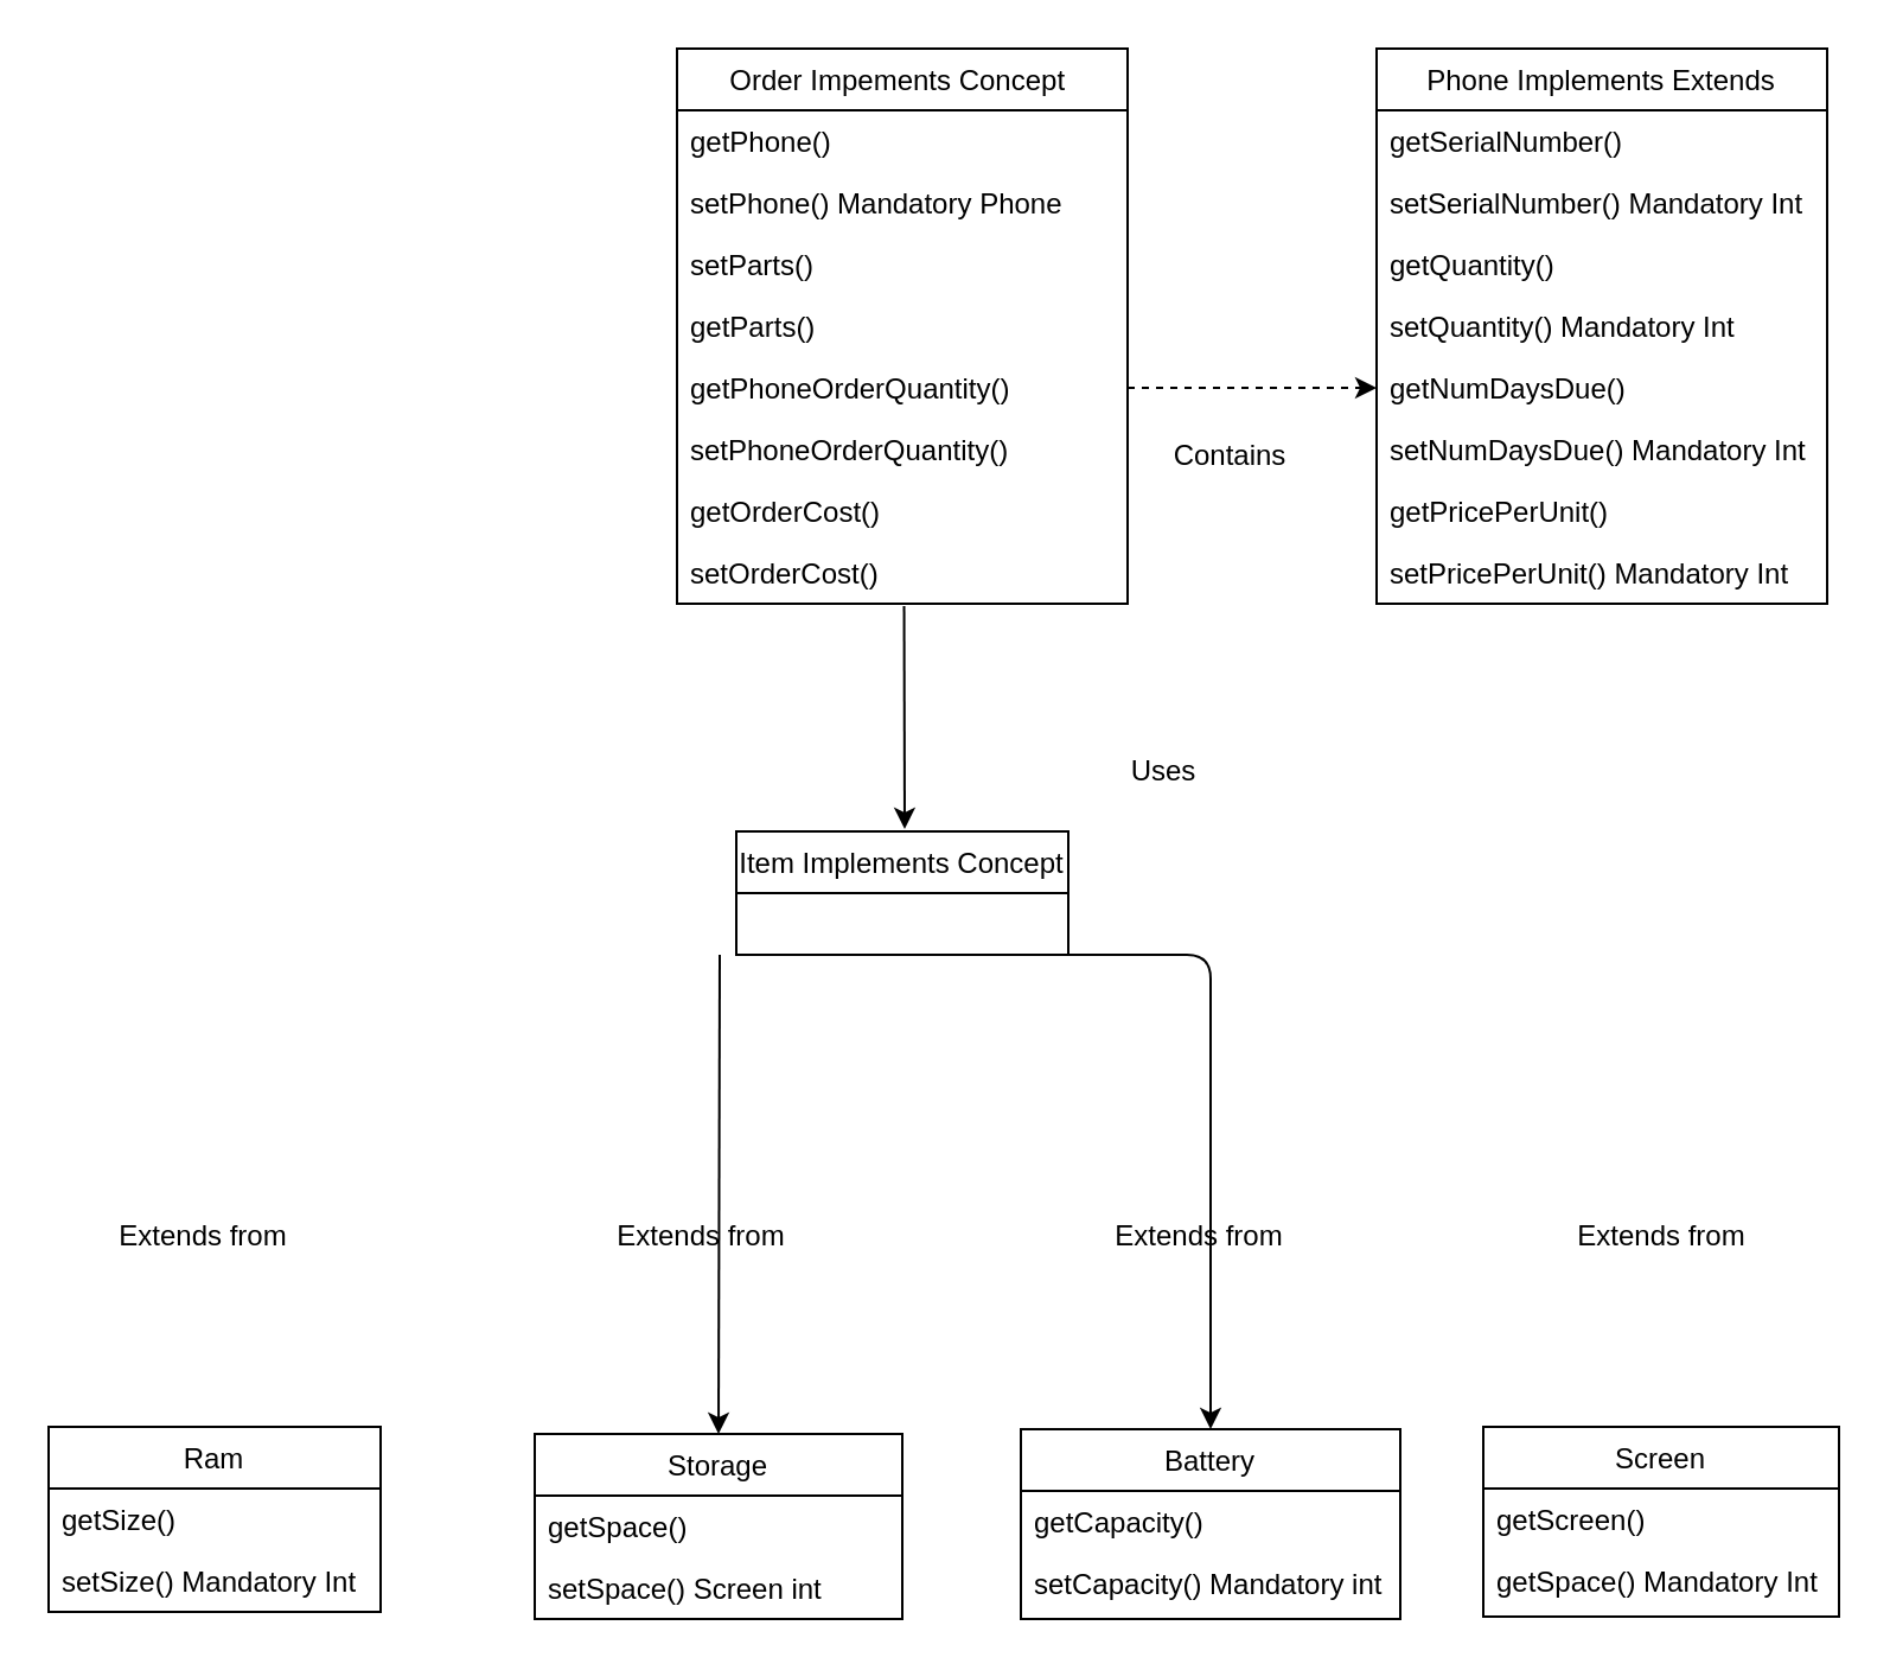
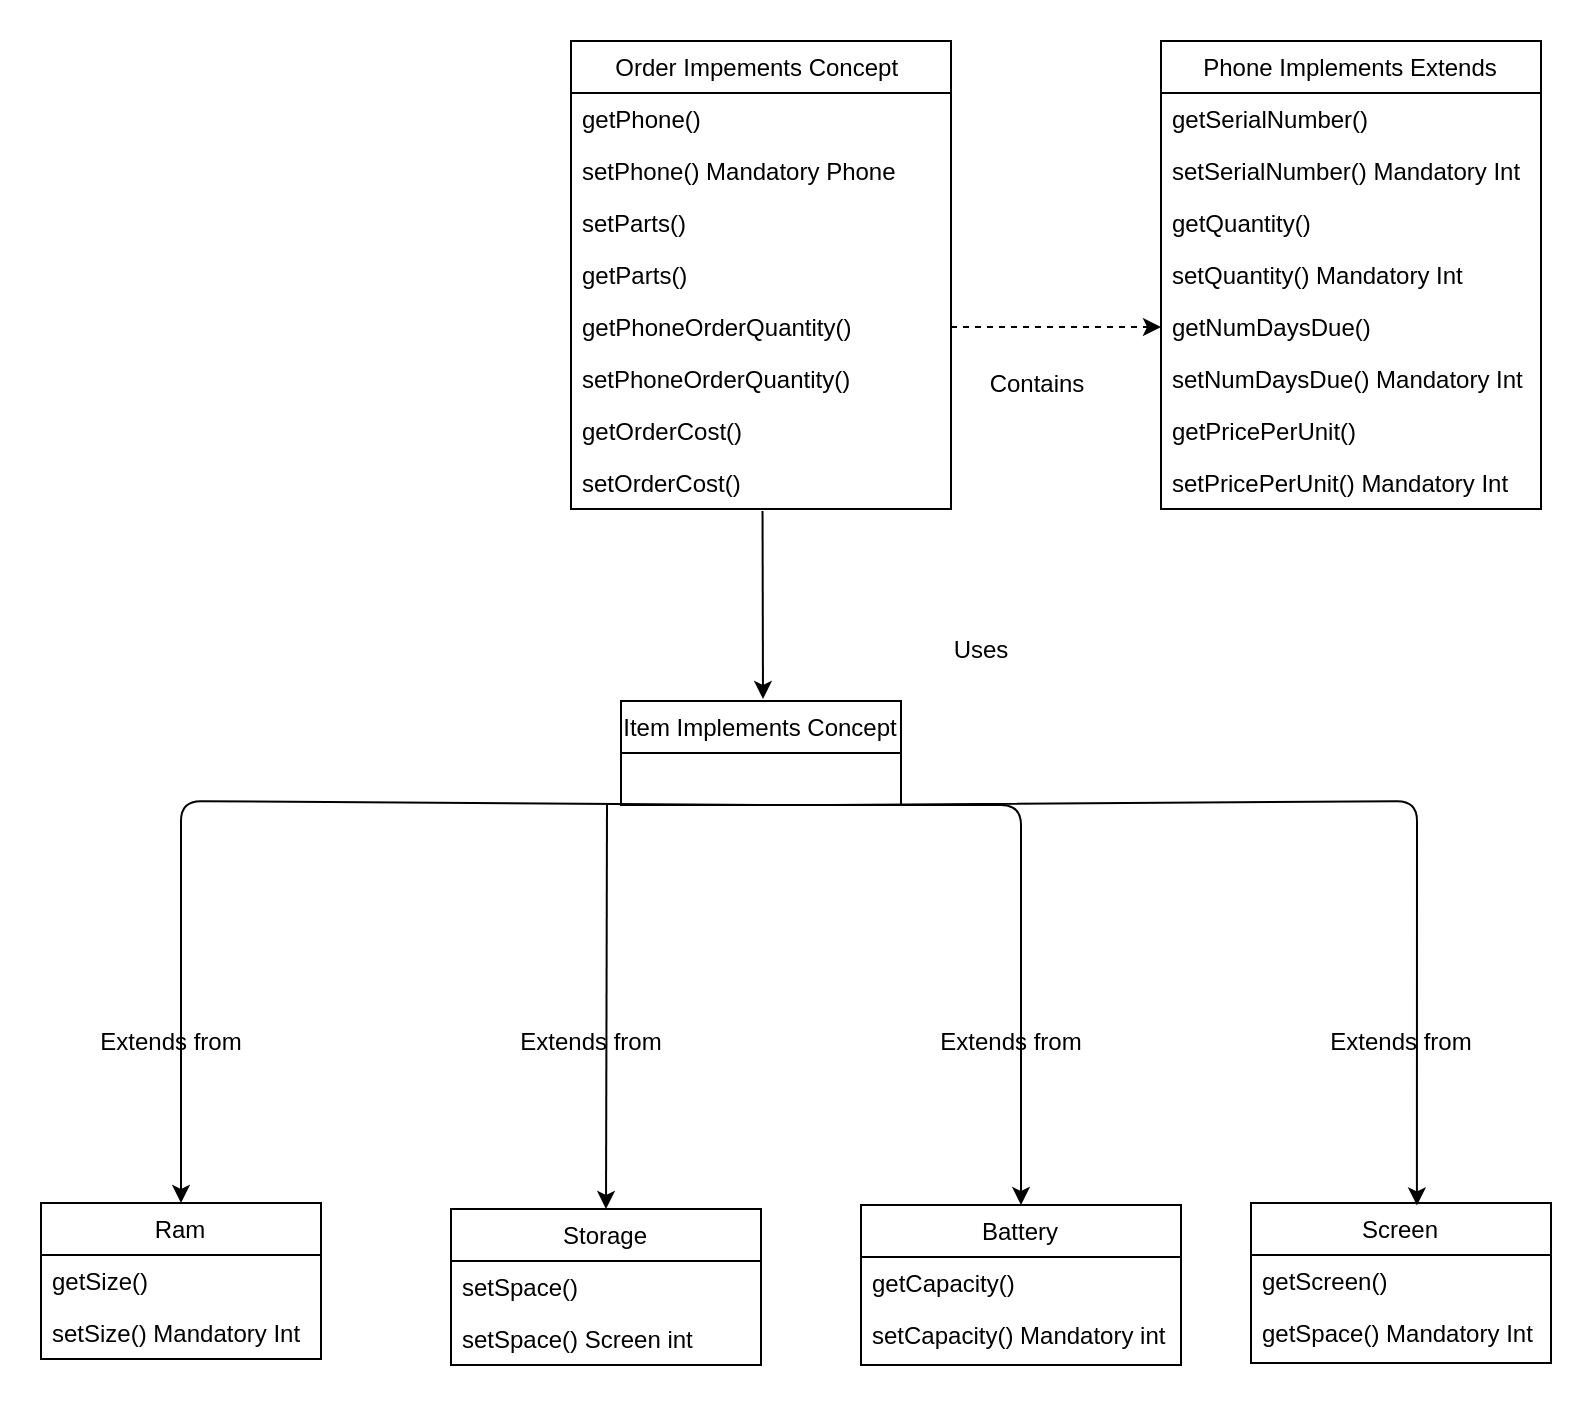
  <mxCell id="0" />
  <mxCell id="1" parent="0" />
  <mxCell id="2" value="Order Impements Concept " style="swimlane;fontStyle=0;childLayout=stackLayout;horizontal=1;startSize=26;fillColor=none;horizontalStack=0;resizeParent=1;resizeParentMax=0;resizeLast=0;collapsible=1;marginBottom=0;" vertex="1" parent="1"><mxGeometry x="285" y="20" width="190" height="234" as="geometry" /></mxCell>
  <mxCell id="3" value="getPhone()" style="text;strokeColor=none;fillColor=none;align=left;verticalAlign=top;spacingLeft=4;spacingRight=4;overflow=hidden;rotatable=0;points=[[0,0.5],[1,0.5]];portConstraint=eastwest;" vertex="1" parent="2"><mxGeometry y="26" width="190" height="26" as="geometry" /></mxCell>
  <mxCell id="4" value="setPhone() Mandatory Phone" style="text;strokeColor=none;fillColor=none;align=left;verticalAlign=top;spacingLeft=4;spacingRight=4;overflow=hidden;rotatable=0;points=[[0,0.5],[1,0.5]];portConstraint=eastwest;" vertex="1" parent="2"><mxGeometry y="52" width="190" height="26" as="geometry" /></mxCell>
  <mxCell id="5" value="setParts()" style="text;strokeColor=none;fillColor=none;align=left;verticalAlign=top;spacingLeft=4;spacingRight=4;overflow=hidden;rotatable=0;points=[[0,0.5],[1,0.5]];portConstraint=eastwest;" vertex="1" parent="2"><mxGeometry y="78" width="190" height="26" as="geometry" /></mxCell>
  <mxCell id="6" value="getParts()" style="text;strokeColor=none;fillColor=none;align=left;verticalAlign=top;spacingLeft=4;spacingRight=4;overflow=hidden;rotatable=0;points=[[0,0.5],[1,0.5]];portConstraint=eastwest;" vertex="1" parent="2"><mxGeometry y="104" width="190" height="26" as="geometry" /></mxCell>
  <mxCell id="7" value="getPhoneOrderQuantity()" style="text;strokeColor=none;fillColor=none;align=left;verticalAlign=top;spacingLeft=4;spacingRight=4;overflow=hidden;rotatable=0;points=[[0,0.5],[1,0.5]];portConstraint=eastwest;" vertex="1" parent="2"><mxGeometry y="130" width="190" height="26" as="geometry" /></mxCell>
  <mxCell id="8" value="setPhoneOrderQuantity()" style="text;strokeColor=none;fillColor=none;align=left;verticalAlign=top;spacingLeft=4;spacingRight=4;overflow=hidden;rotatable=0;points=[[0,0.5],[1,0.5]];portConstraint=eastwest;" vertex="1" parent="2"><mxGeometry y="156" width="190" height="26" as="geometry" /></mxCell>
  <mxCell id="9" value="getOrderCost()&#10;" style="text;strokeColor=none;fillColor=none;align=left;verticalAlign=top;spacingLeft=4;spacingRight=4;overflow=hidden;rotatable=0;points=[[0,0.5],[1,0.5]];portConstraint=eastwest;" vertex="1" parent="2"><mxGeometry y="182" width="190" height="26" as="geometry" /></mxCell>
  <mxCell id="10" value="setOrderCost()&#10;" style="text;strokeColor=none;fillColor=none;align=left;verticalAlign=top;spacingLeft=4;spacingRight=4;overflow=hidden;rotatable=0;points=[[0,0.5],[1,0.5]];portConstraint=eastwest;" vertex="1" parent="2"><mxGeometry y="208" width="190" height="26" as="geometry" /></mxCell>
  <mxCell id="11" value="Phone Implements Extends" style="swimlane;fontStyle=0;childLayout=stackLayout;horizontal=1;startSize=26;fillColor=none;horizontalStack=0;resizeParent=1;resizeParentMax=0;resizeLast=0;collapsible=1;marginBottom=0;" vertex="1" parent="1"><mxGeometry x="580" y="20" width="190" height="234" as="geometry" /></mxCell>
  <mxCell id="12" value="getSerialNumber()" style="text;strokeColor=none;fillColor=none;align=left;verticalAlign=top;spacingLeft=4;spacingRight=4;overflow=hidden;rotatable=0;points=[[0,0.5],[1,0.5]];portConstraint=eastwest;" vertex="1" parent="11"><mxGeometry y="26" width="190" height="26" as="geometry" /></mxCell>
  <mxCell id="13" value="setSerialNumber() Mandatory Int" style="text;strokeColor=none;fillColor=none;align=left;verticalAlign=top;spacingLeft=4;spacingRight=4;overflow=hidden;rotatable=0;points=[[0,0.5],[1,0.5]];portConstraint=eastwest;" vertex="1" parent="11"><mxGeometry y="52" width="190" height="26" as="geometry" /></mxCell>
  <mxCell id="14" value="getQuantity()&#10;" style="text;strokeColor=none;fillColor=none;align=left;verticalAlign=top;spacingLeft=4;spacingRight=4;overflow=hidden;rotatable=0;points=[[0,0.5],[1,0.5]];portConstraint=eastwest;" vertex="1" parent="11"><mxGeometry y="78" width="190" height="26" as="geometry" /></mxCell>
  <mxCell id="15" value="setQuantity() Mandatory Int&#10;" style="text;strokeColor=none;fillColor=none;align=left;verticalAlign=top;spacingLeft=4;spacingRight=4;overflow=hidden;rotatable=0;points=[[0,0.5],[1,0.5]];portConstraint=eastwest;" vertex="1" parent="11"><mxGeometry y="104" width="190" height="26" as="geometry" /></mxCell>
  <mxCell id="16" value="getNumDaysDue()&#10;" style="text;strokeColor=none;fillColor=none;align=left;verticalAlign=top;spacingLeft=4;spacingRight=4;overflow=hidden;rotatable=0;points=[[0,0.5],[1,0.5]];portConstraint=eastwest;" vertex="1" parent="11"><mxGeometry y="130" width="190" height="26" as="geometry" /></mxCell>
  <mxCell id="17" value="setNumDaysDue() Mandatory Int&#10;" style="text;strokeColor=none;fillColor=none;align=left;verticalAlign=top;spacingLeft=4;spacingRight=4;overflow=hidden;rotatable=0;points=[[0,0.5],[1,0.5]];portConstraint=eastwest;" vertex="1" parent="11"><mxGeometry y="156" width="190" height="26" as="geometry" /></mxCell>
  <mxCell id="18" value="getPricePerUnit()" style="text;strokeColor=none;fillColor=none;align=left;verticalAlign=top;spacingLeft=4;spacingRight=4;overflow=hidden;rotatable=0;points=[[0,0.5],[1,0.5]];portConstraint=eastwest;" vertex="1" parent="11"><mxGeometry y="182" width="190" height="26" as="geometry" /></mxCell>
  <mxCell id="19" value="setPricePerUnit() Mandatory Int" style="text;strokeColor=none;fillColor=none;align=left;verticalAlign=top;spacingLeft=4;spacingRight=4;overflow=hidden;rotatable=0;points=[[0,0.5],[1,0.5]];portConstraint=eastwest;" vertex="1" parent="11"><mxGeometry y="208" width="190" height="26" as="geometry" /></mxCell>
  <mxCell id="20" value="Screen" style="swimlane;fontStyle=0;childLayout=stackLayout;horizontal=1;startSize=26;fillColor=none;horizontalStack=0;resizeParent=1;resizeParentMax=0;resizeLast=0;collapsible=1;marginBottom=0;" vertex="1" parent="1"><mxGeometry x="625" y="601" width="150" height="80" as="geometry" /></mxCell>
  <mxCell id="21" value="getScreen()" style="text;strokeColor=none;fillColor=none;align=left;verticalAlign=top;spacingLeft=4;spacingRight=4;overflow=hidden;rotatable=0;points=[[0,0.5],[1,0.5]];portConstraint=eastwest;" vertex="1" parent="20"><mxGeometry y="26" width="150" height="26" as="geometry" /></mxCell>
  <mxCell id="22" value="getSpace() Mandatory Int" style="text;strokeColor=none;fillColor=none;align=left;verticalAlign=top;spacingLeft=4;spacingRight=4;overflow=hidden;rotatable=0;points=[[0,0.5],[1,0.5]];portConstraint=eastwest;" vertex="1" parent="20"><mxGeometry y="52" width="150" height="28" as="geometry" /></mxCell>
  <mxCell id="23" value="Battery" style="swimlane;fontStyle=0;childLayout=stackLayout;horizontal=1;startSize=26;fillColor=none;horizontalStack=0;resizeParent=1;resizeParentMax=0;resizeLast=0;collapsible=1;marginBottom=0;" vertex="1" parent="1"><mxGeometry x="430" y="602" width="160" height="80" as="geometry" /></mxCell>
  <mxCell id="24" value="getCapacity()" style="text;strokeColor=none;fillColor=none;align=left;verticalAlign=top;spacingLeft=4;spacingRight=4;overflow=hidden;rotatable=0;points=[[0,0.5],[1,0.5]];portConstraint=eastwest;" vertex="1" parent="23"><mxGeometry y="26" width="160" height="26" as="geometry" /></mxCell>
  <mxCell id="25" value="setCapacity() Mandatory int" style="text;strokeColor=none;fillColor=none;align=left;verticalAlign=top;spacingLeft=4;spacingRight=4;overflow=hidden;rotatable=0;points=[[0,0.5],[1,0.5]];portConstraint=eastwest;" vertex="1" parent="23"><mxGeometry y="52" width="160" height="28" as="geometry" /></mxCell>
  <mxCell id="26" value="Storage" style="swimlane;fontStyle=0;childLayout=stackLayout;horizontal=1;startSize=26;fillColor=none;horizontalStack=0;resizeParent=1;resizeParentMax=0;resizeLast=0;collapsible=1;marginBottom=0;" vertex="1" parent="1"><mxGeometry x="225" y="604" width="155" height="78" as="geometry" /></mxCell>
- <mxCell id="27" value="getSpace()" style="text;strokeColor=none;fillColor=none;align=left;verticalAlign=top;spacingLeft=4;spacingRight=4;overflow=hidden;rotatable=0;points=[[0,0.5],[1,0.5]];portConstraint=eastwest;" vertex="1" parent="26"><mxGeometry y="26" width="155" height="26" as="geometry" /></mxCell>
+ <mxCell id="27" value="setSpace()" style="text;strokeColor=none;fillColor=none;align=left;verticalAlign=top;spacingLeft=4;spacingRight=4;overflow=hidden;rotatable=0;points=[[0,0.5],[1,0.5]];portConstraint=eastwest;" vertex="1" parent="26"><mxGeometry y="26" width="155" height="26" as="geometry" /></mxCell>
  <mxCell id="28" value="setSpace() Screen int " style="text;strokeColor=none;fillColor=none;align=left;verticalAlign=top;spacingLeft=4;spacingRight=4;overflow=hidden;rotatable=0;points=[[0,0.5],[1,0.5]];portConstraint=eastwest;" vertex="1" parent="26"><mxGeometry y="52" width="155" height="26" as="geometry" /></mxCell>
  <mxCell id="29" value="Ram" style="swimlane;fontStyle=0;childLayout=stackLayout;horizontal=1;startSize=26;fillColor=none;horizontalStack=0;resizeParent=1;resizeParentMax=0;resizeLast=0;collapsible=1;marginBottom=0;" vertex="1" parent="1"><mxGeometry x="20" y="601" width="140" height="78" as="geometry" /></mxCell>
  <mxCell id="30" value="getSize()" style="text;strokeColor=none;fillColor=none;align=left;verticalAlign=top;spacingLeft=4;spacingRight=4;overflow=hidden;rotatable=0;points=[[0,0.5],[1,0.5]];portConstraint=eastwest;" vertex="1" parent="29"><mxGeometry y="26" width="140" height="26" as="geometry" /></mxCell>
  <mxCell id="31" value="setSize() Mandatory Int" style="text;strokeColor=none;fillColor=none;align=left;verticalAlign=top;spacingLeft=4;spacingRight=4;overflow=hidden;rotatable=0;points=[[0,0.5],[1,0.5]];portConstraint=eastwest;" vertex="1" parent="29"><mxGeometry y="52" width="140" height="26" as="geometry" /></mxCell>
  <mxCell id="32" value="Item Implements Concept" style="swimlane;fontStyle=0;childLayout=stackLayout;horizontal=1;startSize=26;fillColor=none;horizontalStack=0;resizeParent=1;resizeParentMax=0;resizeLast=0;collapsible=1;marginBottom=0;" vertex="1" parent="1"><mxGeometry x="310" y="350" width="140" height="52" as="geometry" /></mxCell>
+ <mxCell id="33" value="" style="endArrow=classic;html=1;exitX=0.5;exitY=1;exitDx=0;exitDy=0;entryX=0.5;entryY=0;entryDx=0;entryDy=0;" edge="1" parent="1" source="32" target="29"><mxGeometry width="50" height="50" relative="1" as="geometry"><mxPoint x="320" y="510" as="sourcePoint" /><mxPoint x="70" y="402" as="targetPoint" /><Array as="points"><mxPoint x="90" y="400" /></Array></mxGeometry></mxCell>
  <mxCell id="34" value="" style="endArrow=classic;html=1;entryX=0.5;entryY=0;entryDx=0;entryDy=0;" edge="1" parent="1" target="26"><mxGeometry width="50" height="50" relative="1" as="geometry"><mxPoint x="303" y="402" as="sourcePoint" /><mxPoint x="300" y="480" as="targetPoint" /></mxGeometry></mxCell>
  <mxCell id="35" value="" style="endArrow=classic;html=1;entryX=0.5;entryY=0;entryDx=0;entryDy=0;" edge="1" parent="1" target="23"><mxGeometry width="50" height="50" relative="1" as="geometry"><mxPoint x="450" y="402" as="sourcePoint" /><mxPoint x="70" y="710" as="targetPoint" /><Array as="points"><mxPoint x="510" y="402" /></Array></mxGeometry></mxCell>
+ <mxCell id="36" value="" style="endArrow=classic;html=1;entryX=0.553;entryY=0.015;entryDx=0;entryDy=0;entryPerimeter=0;exitX=0.75;exitY=1;exitDx=0;exitDy=0;" edge="1" parent="1" source="32" target="20"><mxGeometry width="50" height="50" relative="1" as="geometry"><mxPoint x="420" y="400" as="sourcePoint" /><mxPoint x="480" y="350" as="targetPoint" /><Array as="points"><mxPoint x="708" y="400" /></Array></mxGeometry></mxCell>
  <mxCell id="37" value="Extends from" style="text;html=1;align=center;verticalAlign=middle;resizable=0;points=[];;autosize=1;" vertex="1" parent="1"><mxGeometry x="40" y="511" width="90" height="20" as="geometry" /></mxCell>
  <mxCell id="38" value="Extends from" style="text;html=1;align=center;verticalAlign=middle;resizable=0;points=[];;autosize=1;" vertex="1" parent="1"><mxGeometry x="250" y="511" width="90" height="20" as="geometry" /></mxCell>
  <mxCell id="39" value="Extends from" style="text;html=1;align=center;verticalAlign=middle;resizable=0;points=[];;autosize=1;" vertex="1" parent="1"><mxGeometry x="460" y="511" width="90" height="20" as="geometry" /></mxCell>
  <mxCell id="40" value="Extends from" style="text;html=1;align=center;verticalAlign=middle;resizable=0;points=[];;autosize=1;" vertex="1" parent="1"><mxGeometry x="655" y="511" width="90" height="20" as="geometry" /></mxCell>
  <mxCell id="41" value="Uses" style="text;html=1;align=center;verticalAlign=middle;resizable=0;points=[];;autosize=1;" vertex="1" parent="1"><mxGeometry x="470" y="315" width="40" height="20" as="geometry" /></mxCell>
  <mxCell id="42" value="Contains" style="text;html=1;align=center;verticalAlign=middle;resizable=0;points=[];;autosize=1;" vertex="1" parent="1"><mxGeometry x="488" y="182" width="60" height="20" as="geometry" /></mxCell>
  <mxCell id="43" value="" style="endArrow=classic;html=1;exitX=0.504;exitY=1.038;exitDx=0;exitDy=0;exitPerimeter=0;" edge="1" parent="1" source="10"><mxGeometry width="50" height="50" relative="1" as="geometry"><mxPoint x="330" y="340" as="sourcePoint" /><mxPoint x="381" y="349" as="targetPoint" /></mxGeometry></mxCell>
  <mxCell id="44" value="" style="endArrow=classic;html=1;exitX=1;exitY=0.5;exitDx=0;exitDy=0;entryX=0;entryY=0.5;entryDx=0;entryDy=0;dashed=1;" edge="1" parent="1" source="7" target="16"><mxGeometry width="50" height="50" relative="1" as="geometry"><mxPoint x="500" y="200" as="sourcePoint" /><mxPoint x="550" y="150" as="targetPoint" /></mxGeometry></mxCell>
